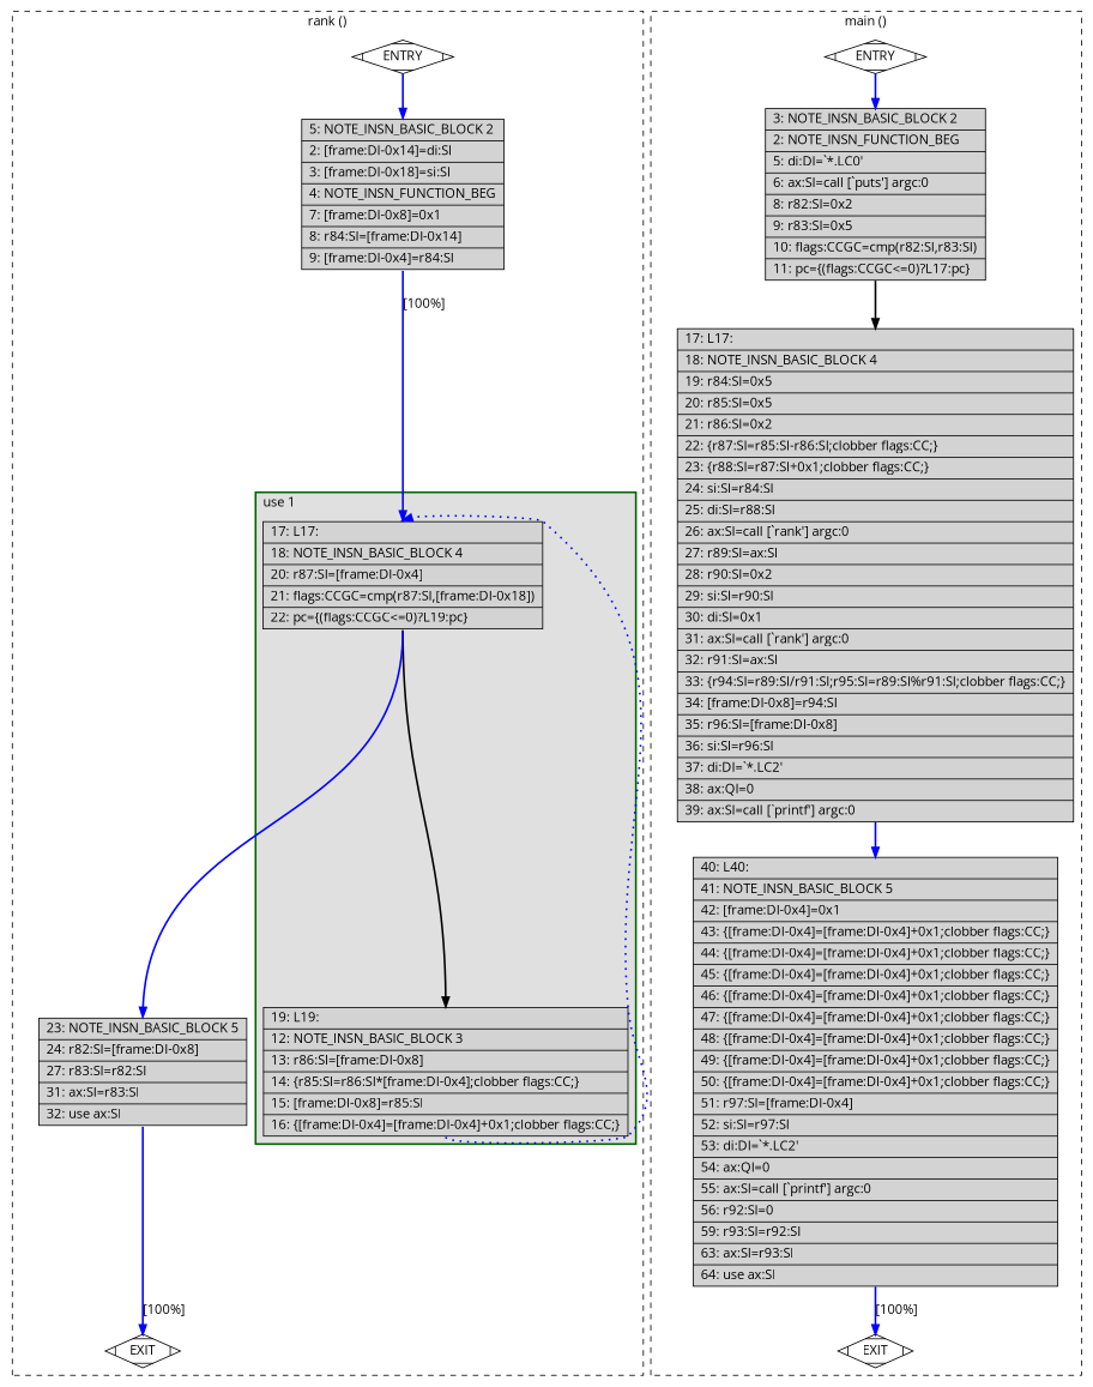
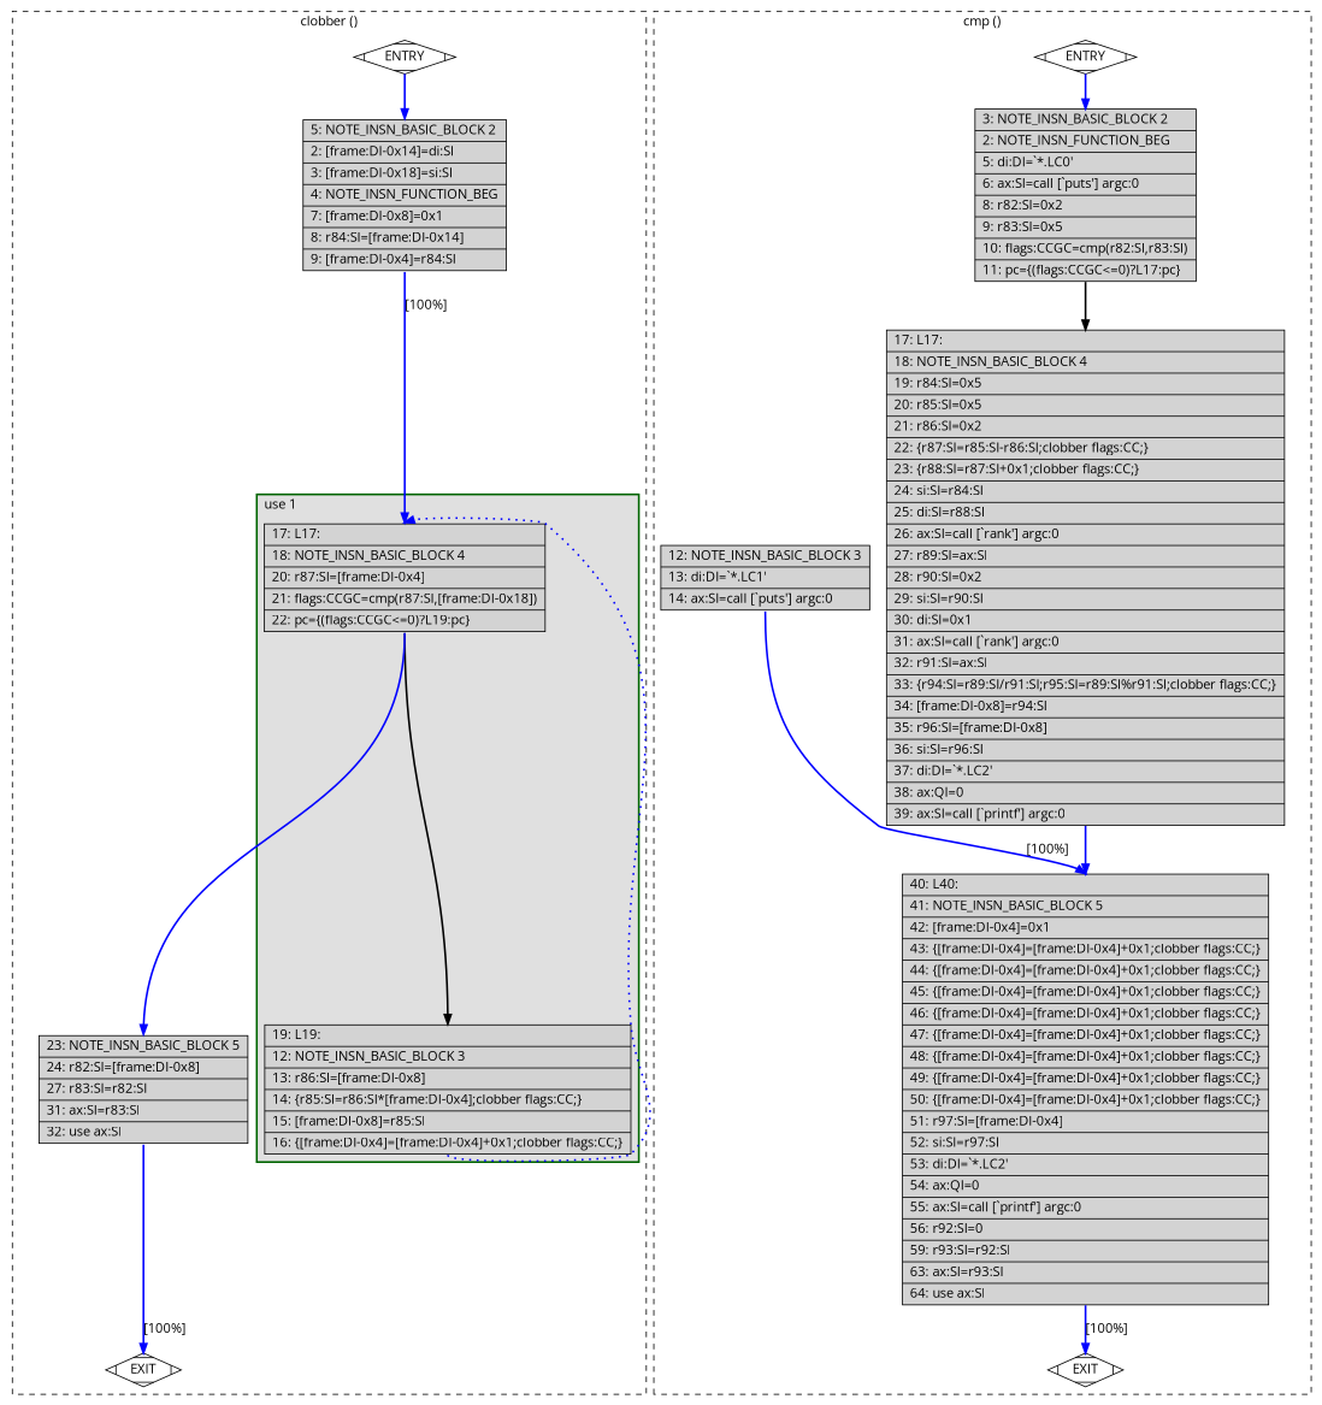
  digraph {
    fontname="Open Sans"
    node [fillcolor=lightgrey fontname="Open Sans" shape=record style=filled]
    edge [color=blue constraint=true fontname="Open Sans" headport=n style="solid,bold" tailport=s weight=100]
    n1 [label="{\ \ \ 17:\ L17:\l|\ \ \ 18:\ NOTE_INSN_BASIC_BLOCK\ 4\l|\ \ \ 20:\ r87:SI=[frame:DI-0x4]\l|\ \ \ 21:\ flags:CCGC=cmp(r87:SI,[frame:DI-0x18])\l|\ \ \ 22:\ pc=\{(flags:CCGC\<=0)?L19:pc\}\l}"]
    n2 [label="{\ \ \ 19:\ L19:\l|\ \ \ 12:\ NOTE_INSN_BASIC_BLOCK\ 3\l|\ \ \ 13:\ r86:SI=[frame:DI-0x8]\l|\ \ \ 14:\ \{r85:SI=r86:SI*[frame:DI-0x4];clobber\ flags:CC;\}\l|\ \ \ 15:\ [frame:DI-0x8]=r85:SI\l|\ \ \ 16:\ \{[frame:DI-0x4]=[frame:DI-0x4]+0x1;clobber\ flags:CC;\}\l}"]
    n3 [label="{\ \ \ 23:\ NOTE_INSN_BASIC_BLOCK\ 5\l|\ \ \ 24:\ r82:SI=[frame:DI-0x8]\l|\ \ \ 27:\ r83:SI=r82:SI\l|\ \ \ 31:\ ax:SI=r83:SI\l|\ \ \ 32:\ use\ ax:SI\l}"]
    n4 [fillcolor=white label=ENTRY shape=Mdiamond]
    n5 [fillcolor=white label=EXIT shape=Mdiamond]
    n6 [label="{\ \ \ \ 5:\ NOTE_INSN_BASIC_BLOCK\ 2\l|\ \ \ \ 2:\ [frame:DI-0x14]=di:SI\l|\ \ \ \ 3:\ [frame:DI-0x18]=si:SI\l|\ \ \ \ 4:\ NOTE_INSN_FUNCTION_BEG\l|\ \ \ \ 7:\ [frame:DI-0x8]=0x1\l|\ \ \ \ 8:\ r84:SI=[frame:DI-0x14]\l|\ \ \ \ 9:\ [frame:DI-0x4]=r84:SI\l}"]
    n7 [fillcolor=white label=ENTRY shape=Mdiamond]
    n8 [fillcolor=white label=EXIT shape=Mdiamond]
    n9 [label="{\ \ \ \ 3:\ NOTE_INSN_BASIC_BLOCK\ 2\l|\ \ \ \ 2:\ NOTE_INSN_FUNCTION_BEG\l|\ \ \ \ 5:\ di:DI=`*.LC0'\l|\ \ \ \ 6:\ ax:SI=call\ [`puts']\ argc:0\l|\ \ \ \ 8:\ r82:SI=0x2\l|\ \ \ \ 9:\ r83:SI=0x5\l|\ \ \ 10:\ flags:CCGC=cmp(r82:SI,r83:SI)\l|\ \ \ 11:\ pc=\{(flags:CCGC\<=0)?L17:pc\}\l}"]
+   n10 [label="{\ \ \ 12:\ NOTE_INSN_BASIC_BLOCK\ 3\l|\ \ \ 13:\ di:DI=`*.LC1'\l|\ \ \ 14:\ ax:SI=call\ [`puts']\ argc:0\l}"]
    n11 [label="{\ \ \ 17:\ L17:\l|\ \ \ 18:\ NOTE_INSN_BASIC_BLOCK\ 4\l|\ \ \ 19:\ r84:SI=0x5\l|\ \ \ 20:\ r85:SI=0x5\l|\ \ \ 21:\ r86:SI=0x2\l|\ \ \ 22:\ \{r87:SI=r85:SI-r86:SI;clobber\ flags:CC;\}\l|\ \ \ 23:\ \{r88:SI=r87:SI+0x1;clobber\ flags:CC;\}\l|\ \ \ 24:\ si:SI=r84:SI\l|\ \ \ 25:\ di:SI=r88:SI\l|\ \ \ 26:\ ax:SI=call\ [`rank']\ argc:0\l|\ \ \ 27:\ r89:SI=ax:SI\l|\ \ \ 28:\ r90:SI=0x2\l|\ \ \ 29:\ si:SI=r90:SI\l|\ \ \ 30:\ di:SI=0x1\l|\ \ \ 31:\ ax:SI=call\ [`rank']\ argc:0\l|\ \ \ 32:\ r91:SI=ax:SI\l|\ \ \ 33:\ \{r94:SI=r89:SI/r91:SI;r95:SI=r89:SI%r91:SI;clobber\ flags:CC;\}\l|\ \ \ 34:\ [frame:DI-0x8]=r94:SI\l|\ \ \ 35:\ r96:SI=[frame:DI-0x8]\l|\ \ \ 36:\ si:SI=r96:SI\l|\ \ \ 37:\ di:DI=`*.LC2'\l|\ \ \ 38:\ ax:QI=0\l|\ \ \ 39:\ ax:SI=call\ [`printf']\ argc:0\l}"]
    n12 [label="{\ \ \ 40:\ L40:\l|\ \ \ 41:\ NOTE_INSN_BASIC_BLOCK\ 5\l|\ \ \ 42:\ [frame:DI-0x4]=0x1\l|\ \ \ 43:\ \{[frame:DI-0x4]=[frame:DI-0x4]+0x1;clobber\ flags:CC;\}\l|\ \ \ 44:\ \{[frame:DI-0x4]=[frame:DI-0x4]+0x1;clobber\ flags:CC;\}\l|\ \ \ 45:\ \{[frame:DI-0x4]=[frame:DI-0x4]+0x1;clobber\ flags:CC;\}\l|\ \ \ 46:\ \{[frame:DI-0x4]=[frame:DI-0x4]+0x1;clobber\ flags:CC;\}\l|\ \ \ 47:\ \{[frame:DI-0x4]=[frame:DI-0x4]+0x1;clobber\ flags:CC;\}\l|\ \ \ 48:\ \{[frame:DI-0x4]=[frame:DI-0x4]+0x1;clobber\ flags:CC;\}\l|\ \ \ 49:\ \{[frame:DI-0x4]=[frame:DI-0x4]+0x1;clobber\ flags:CC;\}\l|\ \ \ 50:\ \{[frame:DI-0x4]=[frame:DI-0x4]+0x1;clobber\ flags:CC;\}\l|\ \ \ 51:\ r97:SI=[frame:DI-0x4]\l|\ \ \ 52:\ si:SI=r97:SI\l|\ \ \ 53:\ di:DI=`*.LC2'\l|\ \ \ 54:\ ax:QI=0\l|\ \ \ 55:\ ax:SI=call\ [`printf']\ argc:0\l|\ \ \ 56:\ r92:SI=0\l|\ \ \ 59:\ r93:SI=r92:SI\l|\ \ \ 63:\ ax:SI=r93:SI\l|\ \ \ 64:\ use\ ax:SI\l}"]
    subgraph cluster_1 {
      color=black
-     label="rank ()"
+     label="clobber ()"
      style=dashed
      n3
      n4
      n5
      n6
      subgraph cluster_2 {
        color=darkgreen
        fillcolor=grey88
        label="use 1"
        labeljust=l
        penwidth=2
        style=filled
        n1
        n2
      }
    }
    subgraph cluster_3 {
      color=black
-     label="main ()"
+     label="cmp ()"
      style=dashed
      n7
      n8
      n9
+     n10
      n11
      n12
    }
    n1 -> n2 [color=black weight=10]
    n1 -> n3
    n2 -> n1 [constraint=false style="dotted,bold" weight=10]
    n3 -> n5 [label="[100%]"]
    n4 -> n5 [style=invis color="" weight=""]
    n4 -> n6
    n6 -> n1 [label="[100%]"]
    n7 -> n8 [style=invis color="" weight=""]
    n7 -> n9
    n9 -> n11 [color=black weight=10]
+   n10 -> n12 [label="[100%]"]
    n11 -> n12
    n12 -> n8 [label="[100%]"]
  }
